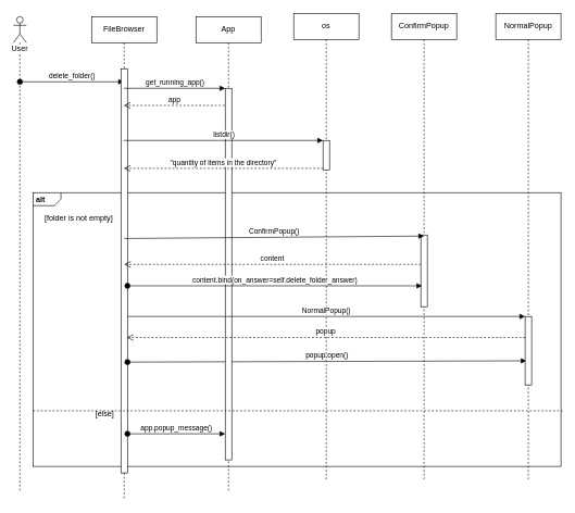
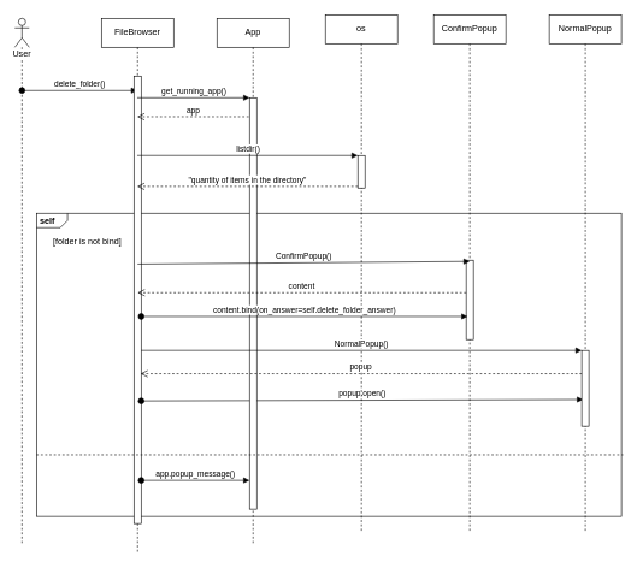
  <mxCell id="0" />
  <mxCell id="1" parent="0" />
- <mxCell id="2" value="&lt;p style=&quot;margin: 0px ; margin-top: 4px ; margin-left: 5px ; text-align: left&quot;&gt;&lt;b&gt;alt&lt;/b&gt;&lt;/p&gt;" style="html=1;shape=mxgraph.sysml.package;overflow=fill;labelX=43;align=left;spacingLeft=5;verticalAlign=top;spacingTop=-3;" vertex="1" parent="1"><mxGeometry x="50" y="295" width="810" height="420" as="geometry" /></mxCell>
+ <mxCell id="2" value="&lt;p style=&quot;margin: 0px ; margin-top: 4px ; margin-left: 5px ; text-align: left&quot;&gt;&lt;b&gt;self&lt;/b&gt;&lt;/p&gt;" style="html=1;shape=mxgraph.sysml.package;overflow=fill;labelX=43;align=left;spacingLeft=5;verticalAlign=top;spacingTop=-3;" vertex="1" parent="1"><mxGeometry x="50" y="295" width="810" height="420" as="geometry" /></mxCell>
  <mxCell id="3" value="User" style="shape=umlLifeline;participant=umlActor;perimeter=lifelinePerimeter;whiteSpace=wrap;html=1;container=1;collapsible=0;recursiveResize=0;verticalAlign=top;spacingTop=36;labelBackgroundColor=#ffffff;outlineConnect=0;" vertex="1" parent="1"><mxGeometry x="20" y="25" width="20" height="730" as="geometry" /></mxCell>
  <mxCell id="4" value="delete_folder()" style="html=1;verticalAlign=bottom;startArrow=oval;startFill=1;endArrow=block;startSize=8;" edge="1" parent="3" target="5"><mxGeometry width="60" relative="1" as="geometry"><mxPoint x="10" y="100" as="sourcePoint" /><mxPoint x="70" y="100" as="targetPoint" /></mxGeometry></mxCell>
  <mxCell id="5" value="FileBrowser" style="shape=umlLifeline;perimeter=lifelinePerimeter;whiteSpace=wrap;html=1;container=1;collapsible=0;recursiveResize=0;outlineConnect=0;" vertex="1" parent="1"><mxGeometry x="140" y="25" width="100" height="740" as="geometry" /></mxCell>
  <mxCell id="6" value="" style="html=1;points=[];perimeter=orthogonalPerimeter;" vertex="1" parent="5"><mxGeometry x="45" y="80" width="10" height="620" as="geometry" /></mxCell>
- <mxCell id="7" value="[else]" style="text;html=1;align=center;verticalAlign=middle;resizable=0;points=[];autosize=1;" vertex="1" parent="5"><mxGeometry y="600" width="40" height="20" as="geometry" /></mxCell>
  <mxCell id="8" value="popup.open()" style="html=1;verticalAlign=bottom;startArrow=oval;startFill=1;endArrow=block;startSize=8;entryX=0.2;entryY=0.648;entryDx=0;entryDy=0;entryPerimeter=0;" edge="1" parent="5" target="20"><mxGeometry width="60" relative="1" as="geometry"><mxPoint x="55" y="530" as="sourcePoint" /><mxPoint x="115" y="530" as="targetPoint" /></mxGeometry></mxCell>
  <mxCell id="9" value="App" style="shape=umlLifeline;perimeter=lifelinePerimeter;whiteSpace=wrap;html=1;container=1;collapsible=0;recursiveResize=0;outlineConnect=0;" vertex="1" parent="1"><mxGeometry x="300" y="25" width="100" height="730" as="geometry" /></mxCell>
  <mxCell id="10" value="" style="html=1;points=[];perimeter=orthogonalPerimeter;" vertex="1" parent="9"><mxGeometry x="45" y="110" width="10" height="570" as="geometry" /></mxCell>
  <mxCell id="11" value="get_running_app()" style="html=1;verticalAlign=bottom;endArrow=block;entryX=0;entryY=0;" edge="1" target="10" parent="1" source="5"><mxGeometry relative="1" as="geometry"><mxPoint x="275" y="135" as="sourcePoint" /></mxGeometry></mxCell>
  <mxCell id="12" value="app" style="html=1;verticalAlign=bottom;endArrow=open;dashed=1;endSize=8;exitX=-0.1;exitY=0.046;exitDx=0;exitDy=0;exitPerimeter=0;" edge="1" source="10" parent="1" target="5"><mxGeometry relative="1" as="geometry"><mxPoint x="275" y="211" as="targetPoint" /></mxGeometry></mxCell>
  <mxCell id="13" value="os" style="shape=umlLifeline;perimeter=lifelinePerimeter;whiteSpace=wrap;html=1;container=1;collapsible=0;recursiveResize=0;outlineConnect=0;" vertex="1" parent="1"><mxGeometry x="450" y="20" width="100" height="715" as="geometry" /></mxCell>
  <mxCell id="14" value="" style="html=1;points=[];perimeter=orthogonalPerimeter;" vertex="1" parent="13"><mxGeometry x="45" y="195" width="10" height="45" as="geometry" /></mxCell>
  <mxCell id="15" value="listdir()" style="html=1;verticalAlign=bottom;endArrow=block;entryX=0;entryY=0;" edge="1" target="14" parent="1" source="5"><mxGeometry relative="1" as="geometry"><mxPoint x="430" y="245" as="sourcePoint" /></mxGeometry></mxCell>
  <mxCell id="16" value="&quot;quantity of items in the directory&quot;" style="html=1;verticalAlign=bottom;endArrow=open;dashed=1;endSize=8;exitX=0;exitY=0.95;" edge="1" source="14" parent="1" target="5"><mxGeometry relative="1" as="geometry"><mxPoint x="430" y="321" as="targetPoint" /></mxGeometry></mxCell>
  <mxCell id="17" value="ConfirmPopup" style="shape=umlLifeline;perimeter=lifelinePerimeter;whiteSpace=wrap;html=1;container=1;collapsible=0;recursiveResize=0;outlineConnect=0;" vertex="1" parent="1"><mxGeometry x="600" y="20" width="100" height="715" as="geometry" /></mxCell>
  <mxCell id="18" value="" style="html=1;points=[];perimeter=orthogonalPerimeter;" vertex="1" parent="17"><mxGeometry x="45" y="340" width="10" height="110" as="geometry" /></mxCell>
  <mxCell id="19" value="NormalPopup" style="shape=umlLifeline;perimeter=lifelinePerimeter;whiteSpace=wrap;html=1;container=1;collapsible=0;recursiveResize=0;outlineConnect=0;" vertex="1" parent="1"><mxGeometry x="760" y="20" width="100" height="715" as="geometry" /></mxCell>
  <mxCell id="20" value="" style="html=1;points=[];perimeter=orthogonalPerimeter;" vertex="1" parent="19"><mxGeometry x="45" y="465" width="10" height="105" as="geometry" /></mxCell>
- <mxCell id="21" value="[folder is not empty]" style="text;html=1;align=center;verticalAlign=middle;resizable=0;points=[];autosize=1;" vertex="1" parent="1"><mxGeometry x="60" y="325" width="120" height="20" as="geometry" /></mxCell>
+ <mxCell id="21" value="[folder is not bind]" style="text;html=1;align=center;verticalAlign=middle;resizable=0;points=[];autosize=1;" vertex="1" parent="1"><mxGeometry x="60" y="325" width="120" height="20" as="geometry" /></mxCell>
  <mxCell id="22" value="ConfirmPopup()" style="html=1;verticalAlign=bottom;endArrow=block;entryX=0.5;entryY=0.015;entryDx=0;entryDy=0;entryPerimeter=0;exitX=0.5;exitY=0.42;exitDx=0;exitDy=0;exitPerimeter=0;" edge="1" parent="1" source="6" target="18"><mxGeometry width="80" relative="1" as="geometry"><mxPoint x="550" y="365" as="sourcePoint" /><mxPoint x="630" y="365" as="targetPoint" /></mxGeometry></mxCell>
  <mxCell id="23" value="content" style="html=1;verticalAlign=bottom;endArrow=open;dashed=1;endSize=8;entryX=0.5;entryY=0.484;entryDx=0;entryDy=0;entryPerimeter=0;" edge="1" parent="1" source="18" target="6"><mxGeometry relative="1" as="geometry"><mxPoint x="610" y="405" as="sourcePoint" /><mxPoint x="530" y="405" as="targetPoint" /></mxGeometry></mxCell>
  <mxCell id="24" value="popup" style="html=1;verticalAlign=bottom;endArrow=open;dashed=1;endSize=8;entryX=0.9;entryY=0.665;entryDx=0;entryDy=0;entryPerimeter=0;" edge="1" source="20" parent="1" target="6"><mxGeometry relative="1" as="geometry"><mxPoint x="735" y="561" as="targetPoint" /></mxGeometry></mxCell>
  <mxCell id="25" value="NormalPopup()" style="html=1;verticalAlign=bottom;endArrow=block;entryX=0;entryY=0;" edge="1" target="20" parent="1" source="6"><mxGeometry relative="1" as="geometry"><mxPoint x="735" y="485" as="sourcePoint" /></mxGeometry></mxCell>
  <mxCell id="26" value="" style="endArrow=none;dashed=1;html=1;entryX=1.003;entryY=0.797;entryDx=0;entryDy=0;entryPerimeter=0;exitX=0;exitY=0.797;exitDx=0;exitDy=0;exitPerimeter=0;" edge="1" parent="1" source="2" target="2"><mxGeometry width="50" height="50" relative="1" as="geometry"><mxPoint x="70" y="765" as="sourcePoint" /><mxPoint x="120" y="715" as="targetPoint" /></mxGeometry></mxCell>
  <mxCell id="27" value="app.popup_message()" style="html=1;verticalAlign=bottom;startArrow=oval;endArrow=block;startSize=8;" edge="1" parent="1" source="6"><mxGeometry relative="1" as="geometry"><mxPoint x="285" y="665" as="sourcePoint" /><mxPoint x="345" y="665" as="targetPoint" /></mxGeometry></mxCell>
  <mxCell id="28" value="content.bind(on_answer=self.delete_folder_answer)" style="html=1;verticalAlign=bottom;startArrow=oval;startFill=1;endArrow=block;startSize=8;entryX=0.2;entryY=0.709;entryDx=0;entryDy=0;entryPerimeter=0;" edge="1" parent="1" source="6" target="18"><mxGeometry width="60" relative="1" as="geometry"><mxPoint x="200" y="435" as="sourcePoint" /><mxPoint x="260" y="435" as="targetPoint" /></mxGeometry></mxCell>
